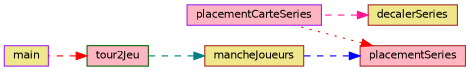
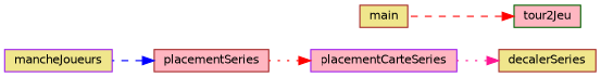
  digraph {
    fontname="DejaVu Sans"
    rankdir=RL
    node [color=purple fillcolor=khaki fontname="DejaVu Sans" fontsize=10 shape=record style=filled]
    edge [color=red dir=back fontname="DejaVu Sans" fontsize=10 labelfontname=Helvetica labelfontsize=10 style=dashed]
    n1 [color=brown fontcolor=black height=0.2 label=decalerSeries width=0.4]
    n2 [fillcolor=lightpink height=0.2 label=placementCarteSeries width=0.4]
    n3 [color=brown fillcolor=lightpink height=0.2 label=placementSeries width=0.4]
-   n4 [color=brown height=0.2 label=mancheJoueurs width=0.4]
+   n4 [height=0.2 label=mancheJoueurs width=0.4]
    n5 [color=darkgreen fillcolor=lightpink height=0.2 label=tour2Jeu width=0.4]
-   n6 [height=0.2 label=main width=0.4]
-   n1 -> n2 [color=deeppink]
-   n3 -> n2 [style=dotted]
+   n6 [color=brown height=0.2 label=main width=0.4]
+   n1 -> n2 [color=deeppink style=dotted]
+   n2 -> n3 [style=dotted]
    n3 -> n4 [color=blue]
-   n4 -> n5 [color=teal]
    n5 -> n6
  }
